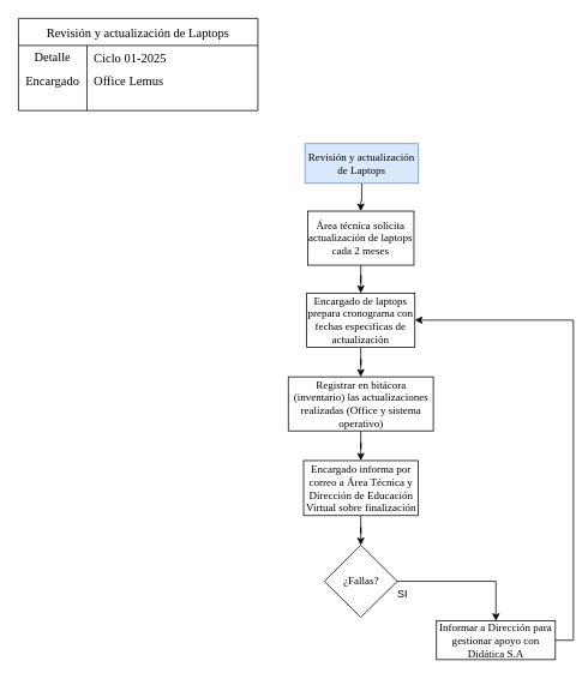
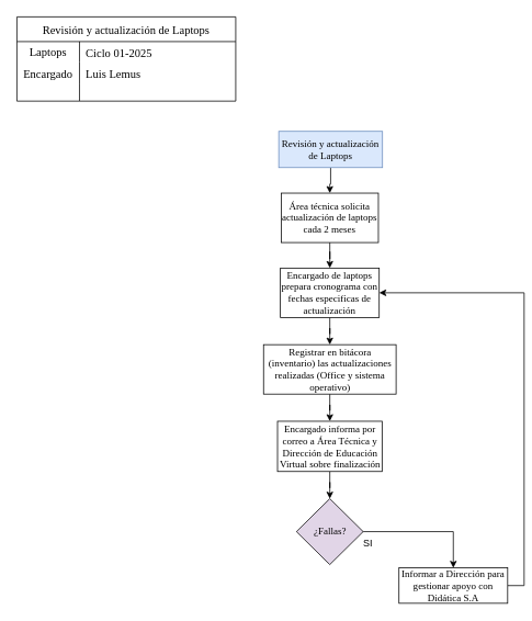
  <mxCell id="0" />
  <mxCell id="1" parent="0" />
  <mxCell id="2" value="Revisión y actualización de Laptops" style="shape=table;startSize=30;container=1;collapsible=0;childLayout=tableLayout;fixedRows=1;rowLines=0;fontStyle=0;strokeColor=default;fontSize=14;fontFamily=Times New Roman;" vertex="1" parent="1"><mxGeometry x="20" y="20" width="265.759" height="102.276" as="geometry" /></mxCell>
  <mxCell id="3" value="" style="shape=tableRow;horizontal=0;startSize=0;swimlaneHead=0;swimlaneBody=0;top=0;left=0;bottom=0;right=0;collapsible=0;dropTarget=0;fillColor=none;points=[[0,0.5],[1,0.5]];portConstraint=eastwest;strokeColor=inherit;fontSize=16;fontFamily=Times New Roman;" vertex="1" parent="2"><mxGeometry y="30" width="265.759" height="25" as="geometry" /></mxCell>
- <mxCell id="4" value="&lt;font style=&quot;font-size: 14px;&quot;&gt;Detalle&lt;/font&gt;&lt;div&gt;&lt;br&gt;&lt;/div&gt;" style="shape=partialRectangle;html=1;whiteSpace=wrap;connectable=0;fillColor=none;top=0;left=0;bottom=0;right=0;overflow=hidden;pointerEvents=1;strokeColor=inherit;fontSize=16;fontFamily=Times New Roman;" vertex="1" parent="3"><mxGeometry width="76" height="25" as="geometry"><mxRectangle width="76" height="25" as="alternateBounds" /></mxGeometry></mxCell>
+ <mxCell id="4" value="&lt;font style=&quot;font-size: 14px;&quot;&gt;Laptops&lt;/font&gt;&lt;div&gt;&lt;br&gt;&lt;/div&gt;" style="shape=partialRectangle;html=1;whiteSpace=wrap;connectable=0;fillColor=none;top=0;left=0;bottom=0;right=0;overflow=hidden;pointerEvents=1;strokeColor=inherit;fontSize=16;fontFamily=Times New Roman;" vertex="1" parent="3"><mxGeometry width="76" height="25" as="geometry"><mxRectangle width="76" height="25" as="alternateBounds" /></mxGeometry></mxCell>
  <mxCell id="5" value="&lt;font style=&quot;font-size: 14px;&quot;&gt;Ciclo 01-2025&lt;/font&gt;" style="shape=partialRectangle;html=1;whiteSpace=wrap;connectable=0;fillColor=none;top=0;left=0;bottom=0;right=0;align=left;spacingLeft=6;overflow=hidden;strokeColor=inherit;fontSize=16;fontFamily=Times New Roman;" vertex="1" parent="3"><mxGeometry x="76" width="190" height="25" as="geometry"><mxRectangle width="190" height="25" as="alternateBounds" /></mxGeometry></mxCell>
  <mxCell id="6" value="" style="shape=tableRow;horizontal=0;startSize=0;swimlaneHead=0;swimlaneBody=0;top=0;left=0;bottom=0;right=0;collapsible=0;dropTarget=0;fillColor=none;points=[[0,0.5],[1,0.5]];portConstraint=eastwest;strokeColor=inherit;fontSize=16;fontFamily=Times New Roman;" vertex="1" parent="2"><mxGeometry y="55" width="265.759" height="27" as="geometry" /></mxCell>
  <mxCell id="7" value="&lt;font style=&quot;font-size: 14px;&quot;&gt;Encargado&lt;/font&gt;" style="shape=partialRectangle;html=1;whiteSpace=wrap;connectable=0;fillColor=none;top=0;left=0;bottom=0;right=0;overflow=hidden;strokeColor=inherit;fontSize=16;fontFamily=Times New Roman;" vertex="1" parent="6"><mxGeometry width="76" height="27" as="geometry"><mxRectangle width="76" height="27" as="alternateBounds" /></mxGeometry></mxCell>
- <mxCell id="8" value="&lt;div&gt;&lt;span style=&quot;font-size: 14px;&quot;&gt;Office Lemus&lt;/span&gt;&lt;/div&gt;" style="shape=partialRectangle;html=1;whiteSpace=wrap;connectable=0;fillColor=none;top=0;left=0;bottom=0;right=0;align=left;spacingLeft=6;overflow=hidden;strokeColor=inherit;fontSize=16;fontFamily=Times New Roman;" vertex="1" parent="6"><mxGeometry x="76" width="190" height="27" as="geometry"><mxRectangle width="190" height="27" as="alternateBounds" /></mxGeometry></mxCell>
+ <mxCell id="8" value="&lt;div&gt;&lt;span style=&quot;font-size: 14px;&quot;&gt;Luis Lemus&lt;/span&gt;&lt;/div&gt;" style="shape=partialRectangle;html=1;whiteSpace=wrap;connectable=0;fillColor=none;top=0;left=0;bottom=0;right=0;align=left;spacingLeft=6;overflow=hidden;strokeColor=inherit;fontSize=16;fontFamily=Times New Roman;" vertex="1" parent="6"><mxGeometry x="76" width="190" height="27" as="geometry"><mxRectangle width="190" height="27" as="alternateBounds" /></mxGeometry></mxCell>
  <mxCell id="9" value="" style="shape=tableRow;horizontal=0;startSize=0;swimlaneHead=0;swimlaneBody=0;top=0;left=0;bottom=0;right=0;collapsible=0;dropTarget=0;fillColor=none;points=[[0,0.5],[1,0.5]];portConstraint=eastwest;strokeColor=inherit;fontSize=16;fontFamily=Times New Roman;" vertex="1" parent="2"><mxGeometry y="82" width="265.759" height="20" as="geometry" /></mxCell>
  <mxCell id="10" value="" style="shape=partialRectangle;html=1;whiteSpace=wrap;connectable=0;fillColor=none;top=0;left=0;bottom=0;right=0;overflow=hidden;strokeColor=inherit;fontSize=16;fontFamily=Times New Roman;" vertex="1" parent="9"><mxGeometry width="76" height="20" as="geometry"><mxRectangle width="76" height="20" as="alternateBounds" /></mxGeometry></mxCell>
  <mxCell id="11" value="" style="shape=partialRectangle;html=1;whiteSpace=wrap;connectable=0;fillColor=none;top=0;left=0;bottom=0;right=0;align=left;spacingLeft=6;overflow=hidden;strokeColor=inherit;fontSize=16;fontFamily=Times New Roman;" vertex="1" parent="9"><mxGeometry x="76" width="190" height="20" as="geometry"><mxRectangle width="190" height="20" as="alternateBounds" /></mxGeometry></mxCell>
  <mxCell id="12" value="" style="edgeStyle=orthogonalEdgeStyle;rounded=0;orthogonalLoop=1;jettySize=auto;html=1;" edge="1" parent="1" source="13" target="15"><mxGeometry relative="1" as="geometry" /></mxCell>
  <mxCell id="13" value="Revisión y actualización de Laptops" style="rounded=0;whiteSpace=wrap;html=1;fillColor=#dae8fc;strokeColor=#6c8ebf;fontFamily=Times New Roman;" vertex="1" parent="1"><mxGeometry x="338" y="159" width="126" height="44" as="geometry" /></mxCell>
  <mxCell id="14" value="" style="edgeStyle=orthogonalEdgeStyle;rounded=0;orthogonalLoop=1;jettySize=auto;html=1;" edge="1" parent="1" source="15" target="17"><mxGeometry relative="1" as="geometry" /></mxCell>
  <mxCell id="15" value="Área técnica solicita actualización de laptops cada 2 meses" style="whiteSpace=wrap;html=1;fontFamily=Times New Roman;rounded=0;" vertex="1" parent="1"><mxGeometry x="341" y="234" width="118" height="60" as="geometry" /></mxCell>
  <mxCell id="16" value="" style="edgeStyle=orthogonalEdgeStyle;rounded=0;orthogonalLoop=1;jettySize=auto;html=1;" edge="1" parent="1" source="17" target="19"><mxGeometry relative="1" as="geometry" /></mxCell>
  <mxCell id="17" value="Encargado de laptops prepara cronograma con fechas especificas de actualización" style="whiteSpace=wrap;html=1;fontFamily=Times New Roman;rounded=0;" vertex="1" parent="1"><mxGeometry x="340" y="325" width="120" height="60" as="geometry" /></mxCell>
  <mxCell id="18" value="" style="edgeStyle=orthogonalEdgeStyle;rounded=0;orthogonalLoop=1;jettySize=auto;html=1;" edge="1" parent="1" source="19" target="21"><mxGeometry relative="1" as="geometry" /></mxCell>
  <mxCell id="19" value="Registrar en bitácora (inventario) las actualizaciones realizadas (Office y sistema operativo)" style="whiteSpace=wrap;html=1;fontFamily=Times New Roman;rounded=0;" vertex="1" parent="1"><mxGeometry x="319.5" y="418" width="161" height="60" as="geometry" /></mxCell>
  <mxCell id="20" value="" style="edgeStyle=orthogonalEdgeStyle;rounded=0;orthogonalLoop=1;jettySize=auto;html=1;" edge="1" parent="1" source="21" target="23"><mxGeometry relative="1" as="geometry" /></mxCell>
  <mxCell id="21" value="Encargado informa por correo a Área Técnica y Dirección de Educación Virtual sobre finalización" style="whiteSpace=wrap;html=1;fontFamily=Times New Roman;rounded=0;" vertex="1" parent="1"><mxGeometry x="336.5" y="511" width="127" height="61" as="geometry" /></mxCell>
  <mxCell id="22" value="" style="edgeStyle=orthogonalEdgeStyle;rounded=0;orthogonalLoop=1;jettySize=auto;html=1;" edge="1" parent="1" source="23" target="25"><mxGeometry relative="1" as="geometry" /></mxCell>
- <mxCell id="23" value="¿Fallas?" style="rhombus;whiteSpace=wrap;html=1;fontFamily=Times New Roman;rounded=0;" vertex="1" parent="1"><mxGeometry x="359.5" y="605" width="81" height="80" as="geometry" /></mxCell>
+ <mxCell id="23" value="¿Fallas?" style="rhombus;whiteSpace=wrap;html=1;fontFamily=Times New Roman;rounded=0;fillColor=#e1d5e7;" vertex="1" parent="1"><mxGeometry x="359.5" y="605" width="81" height="80" as="geometry" /></mxCell>
  <mxCell id="24" style="edgeStyle=orthogonalEdgeStyle;rounded=0;orthogonalLoop=1;jettySize=auto;html=1;exitX=1;exitY=0.5;exitDx=0;exitDy=0;entryX=1;entryY=0.5;entryDx=0;entryDy=0;" edge="1" parent="1" source="25" target="17"><mxGeometry relative="1" as="geometry" /></mxCell>
  <mxCell id="25" value="Informar a Dirección para gestionar apoyo con Didática S.A" style="whiteSpace=wrap;html=1;fontFamily=Times New Roman;rounded=0;" vertex="1" parent="1"><mxGeometry x="484" y="689" width="132" height="43" as="geometry" /></mxCell>
  <mxCell id="26" value="SI" style="text;html=1;align=center;verticalAlign=middle;resizable=0;points=[];autosize=1;strokeColor=none;fillColor=none;" vertex="1" parent="1"><mxGeometry x="431" y="646" width="29" height="26" as="geometry" /></mxCell>
